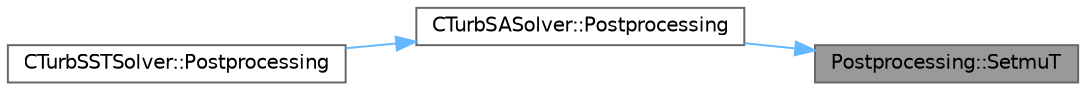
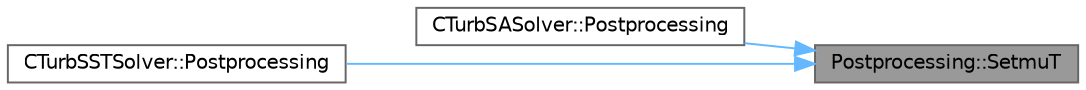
  digraph {
    rankdir=RL
    node [color=grey40 fillcolor=white fontname=Helvetica fontsize=10 shape=box style=filled]
    edge [color=steelblue1 dir=back fontname=Helvetica fontsize=10 labelfontname=Helvetica labelfontsize=10 style=solid]
    n1 [color=gray40 fillcolor=grey60 fontcolor=black height=0.2 label="Postprocessing::SetmuT" width=0.4]
    n2 [height=0.2 label="CTurbSASolver::Postprocessing" width=0.4]
    n3 [height=0.2 label="CTurbSSTSolver::Postprocessing" width=0.4]
    n1 -> n2
-   n2 -> n3
+   n1 -> n3
  }
